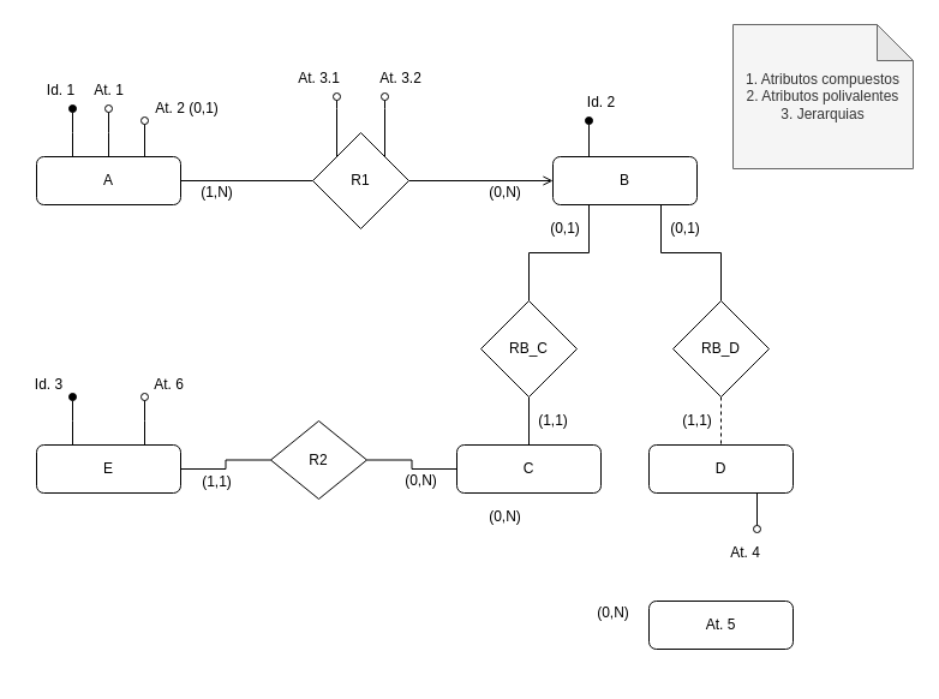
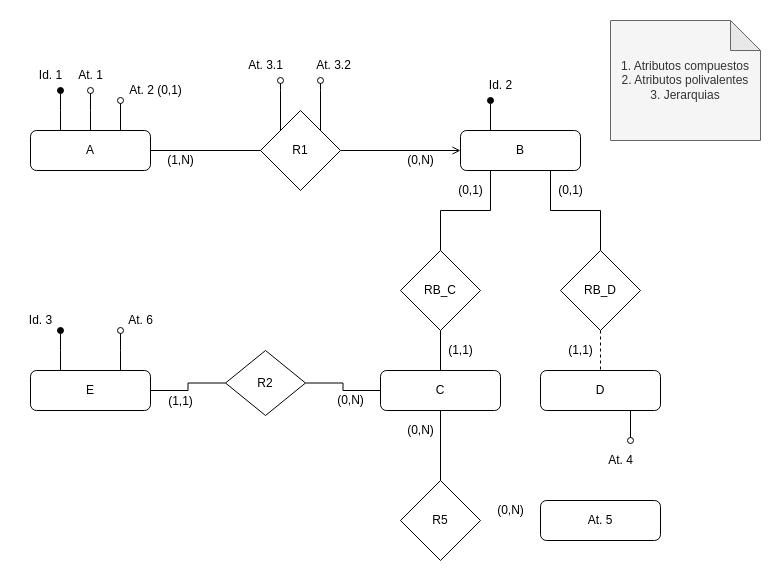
  <mxCell id="0" />
  <mxCell id="1" parent="0" />
  <mxCell id="2" style="edgeStyle=orthogonalEdgeStyle;rounded=0;orthogonalLoop=1;jettySize=auto;html=1;exitX=0.25;exitY=0;exitDx=0;exitDy=0;endArrow=oval;endFill=1;" edge="1" parent="1" source="6"><mxGeometry relative="1" as="geometry"><mxPoint x="60" y="90" as="targetPoint" /></mxGeometry></mxCell>
  <mxCell id="3" style="edgeStyle=orthogonalEdgeStyle;rounded=0;orthogonalLoop=1;jettySize=auto;html=1;exitX=0.5;exitY=0;exitDx=0;exitDy=0;endArrow=oval;endFill=0;" edge="1" parent="1" source="6"><mxGeometry relative="1" as="geometry"><mxPoint x="90" y="90" as="targetPoint" /></mxGeometry></mxCell>
  <mxCell id="4" style="edgeStyle=orthogonalEdgeStyle;rounded=0;orthogonalLoop=1;jettySize=auto;html=1;exitX=0.75;exitY=0;exitDx=0;exitDy=0;endArrow=oval;endFill=0;" edge="1" parent="1" source="6"><mxGeometry relative="1" as="geometry"><mxPoint x="120" y="100" as="targetPoint" /></mxGeometry></mxCell>
  <mxCell id="5" style="edgeStyle=orthogonalEdgeStyle;rounded=0;orthogonalLoop=1;jettySize=auto;html=1;exitX=1;exitY=0.5;exitDx=0;exitDy=0;entryX=0;entryY=0.5;entryDx=0;entryDy=0;endArrow=none;endFill=0;" edge="1" parent="1" source="6" target="13"><mxGeometry relative="1" as="geometry" /></mxCell>
  <mxCell id="6" value="A" style="rounded=1;whiteSpace=wrap;html=1;" vertex="1" parent="1"><mxGeometry x="30" y="130" width="120" height="40" as="geometry" /></mxCell>
  <mxCell id="7" value="Id. 1" style="text;html=1;align=center;verticalAlign=middle;resizable=0;points=[];autosize=1;strokeColor=none;fillColor=none;" vertex="1" parent="1"><mxGeometry x="30" y="65" width="40" height="20" as="geometry" /></mxCell>
  <mxCell id="8" value="At. 1" style="text;html=1;align=center;verticalAlign=middle;resizable=0;points=[];autosize=1;strokeColor=none;fillColor=none;" vertex="1" parent="1"><mxGeometry x="70" y="65" width="40" height="20" as="geometry" /></mxCell>
  <mxCell id="9" value="At. 2 (0,1)" style="text;html=1;align=center;verticalAlign=middle;resizable=0;points=[];autosize=1;strokeColor=none;fillColor=none;" vertex="1" parent="1"><mxGeometry x="120" y="80" width="70" height="20" as="geometry" /></mxCell>
  <mxCell id="10" style="edgeStyle=orthogonalEdgeStyle;rounded=0;orthogonalLoop=1;jettySize=auto;html=1;exitX=0;exitY=0;exitDx=0;exitDy=0;endArrow=oval;endFill=0;" edge="1" parent="1" source="13"><mxGeometry relative="1" as="geometry"><mxPoint x="280" y="80" as="targetPoint" /></mxGeometry></mxCell>
  <mxCell id="11" style="edgeStyle=orthogonalEdgeStyle;rounded=0;orthogonalLoop=1;jettySize=auto;html=1;exitX=1;exitY=0;exitDx=0;exitDy=0;endArrow=oval;endFill=0;" edge="1" parent="1" source="13"><mxGeometry relative="1" as="geometry"><mxPoint x="320" y="80" as="targetPoint" /></mxGeometry></mxCell>
  <mxCell id="12" style="edgeStyle=orthogonalEdgeStyle;rounded=0;orthogonalLoop=1;jettySize=auto;html=1;exitX=1;exitY=0.5;exitDx=0;exitDy=0;entryX=0;entryY=0.5;entryDx=0;entryDy=0;endArrow=open;endFill=0;" edge="1" parent="1" source="13" target="19"><mxGeometry relative="1" as="geometry" /></mxCell>
  <mxCell id="13" value="R1" style="rhombus;whiteSpace=wrap;html=1;" vertex="1" parent="1"><mxGeometry x="260" y="110" width="80" height="80" as="geometry" /></mxCell>
  <mxCell id="14" value="At. 3.1" style="text;html=1;align=center;verticalAlign=middle;resizable=0;points=[];autosize=1;strokeColor=none;fillColor=none;" vertex="1" parent="1"><mxGeometry x="240" y="55" width="50" height="20" as="geometry" /></mxCell>
  <mxCell id="15" value="At. 3.2" style="text;html=1;align=center;verticalAlign=middle;resizable=0;points=[];autosize=1;strokeColor=none;fillColor=none;" vertex="1" parent="1"><mxGeometry x="308" y="55" width="50" height="20" as="geometry" /></mxCell>
  <mxCell id="16" style="edgeStyle=orthogonalEdgeStyle;rounded=0;orthogonalLoop=1;jettySize=auto;html=1;exitX=0.25;exitY=0;exitDx=0;exitDy=0;endArrow=oval;endFill=1;" edge="1" parent="1" source="19"><mxGeometry relative="1" as="geometry"><mxPoint x="490" y="100" as="targetPoint" /></mxGeometry></mxCell>
  <mxCell id="17" style="edgeStyle=orthogonalEdgeStyle;rounded=0;orthogonalLoop=1;jettySize=auto;html=1;exitX=0.25;exitY=1;exitDx=0;exitDy=0;entryX=0.5;entryY=0;entryDx=0;entryDy=0;endArrow=none;endFill=0;" edge="1" parent="1" source="19" target="28"><mxGeometry relative="1" as="geometry" /></mxCell>
  <mxCell id="18" style="edgeStyle=orthogonalEdgeStyle;rounded=0;orthogonalLoop=1;jettySize=auto;html=1;exitX=0.75;exitY=1;exitDx=0;exitDy=0;entryX=0.5;entryY=0;entryDx=0;entryDy=0;endArrow=none;endFill=0;" edge="1" parent="1" source="19" target="30"><mxGeometry relative="1" as="geometry" /></mxCell>
  <mxCell id="19" value="B" style="rounded=1;whiteSpace=wrap;html=1;" vertex="1" parent="1"><mxGeometry x="460" y="130" width="120" height="40" as="geometry" /></mxCell>
  <mxCell id="20" value="(1,N)" style="text;html=1;align=center;verticalAlign=middle;resizable=0;points=[];autosize=1;strokeColor=none;fillColor=none;" vertex="1" parent="1"><mxGeometry x="160" y="150" width="40" height="20" as="geometry" /></mxCell>
  <mxCell id="21" value="(0,N)" style="text;html=1;align=center;verticalAlign=middle;resizable=0;points=[];autosize=1;strokeColor=none;fillColor=none;" vertex="1" parent="1"><mxGeometry x="400" y="150" width="40" height="20" as="geometry" /></mxCell>
  <mxCell id="22" value="Id. 2" style="text;html=1;align=center;verticalAlign=middle;resizable=0;points=[];autosize=1;strokeColor=none;fillColor=none;" vertex="1" parent="1"><mxGeometry x="480" y="75" width="40" height="20" as="geometry" /></mxCell>
+ <mxCell id="23" style="edgeStyle=orthogonalEdgeStyle;rounded=0;orthogonalLoop=1;jettySize=auto;html=1;exitX=0.5;exitY=1;exitDx=0;exitDy=0;entryX=0.5;entryY=0;entryDx=0;entryDy=0;endArrow=none;endFill=0;" edge="1" parent="1" source="24" target="32"><mxGeometry relative="1" as="geometry" /></mxCell>
  <mxCell id="24" value="C" style="rounded=1;whiteSpace=wrap;html=1;" vertex="1" parent="1"><mxGeometry x="380" y="370" width="120" height="40" as="geometry" /></mxCell>
  <mxCell id="25" style="edgeStyle=orthogonalEdgeStyle;rounded=0;orthogonalLoop=1;jettySize=auto;html=1;exitX=0.75;exitY=1;exitDx=0;exitDy=0;endArrow=oval;endFill=0;" edge="1" parent="1" source="26"><mxGeometry relative="1" as="geometry"><mxPoint x="630" y="440" as="targetPoint" /></mxGeometry></mxCell>
  <mxCell id="26" value="D" style="rounded=1;whiteSpace=wrap;html=1;" vertex="1" parent="1"><mxGeometry x="540" y="370" width="120" height="40" as="geometry" /></mxCell>
  <mxCell id="27" style="edgeStyle=orthogonalEdgeStyle;rounded=0;orthogonalLoop=1;jettySize=auto;html=1;exitX=0.5;exitY=1;exitDx=0;exitDy=0;entryX=0.5;entryY=0;entryDx=0;entryDy=0;endArrow=none;endFill=0;" edge="1" parent="1" source="28" target="24"><mxGeometry relative="1" as="geometry" /></mxCell>
  <mxCell id="28" value="RB_C" style="rhombus;whiteSpace=wrap;html=1;" vertex="1" parent="1"><mxGeometry x="400" y="250" width="80" height="80" as="geometry" /></mxCell>
  <mxCell id="29" style="edgeStyle=orthogonalEdgeStyle;rounded=0;orthogonalLoop=1;jettySize=auto;html=1;exitX=0.5;exitY=1;exitDx=0;exitDy=0;entryX=0.5;entryY=0;entryDx=0;entryDy=0;endArrow=none;endFill=0;dashed=1;" edge="1" parent="1" source="30" target="26"><mxGeometry relative="1" as="geometry" /></mxCell>
  <mxCell id="30" value="RB_D" style="rhombus;whiteSpace=wrap;html=1;" vertex="1" parent="1"><mxGeometry x="560" y="250" width="80" height="80" as="geometry" /></mxCell>
  <mxCell id="31" value="At. 4" style="text;html=1;align=center;verticalAlign=middle;resizable=0;points=[];autosize=1;strokeColor=none;fillColor=none;" vertex="1" parent="1"><mxGeometry x="600" y="450" width="40" height="20" as="geometry" /></mxCell>
+ <mxCell id="32" value="R5" style="rhombus;whiteSpace=wrap;html=1;" vertex="1" parent="1"><mxGeometry x="400" y="480" width="80" height="80" as="geometry" /></mxCell>
  <mxCell id="33" value="At. 5" style="rounded=1;whiteSpace=wrap;html=1;" vertex="1" parent="1"><mxGeometry x="540" y="500" width="120" height="40" as="geometry" /></mxCell>
  <mxCell id="34" value="(0,N)" style="text;html=1;align=center;verticalAlign=middle;resizable=0;points=[];autosize=1;strokeColor=none;fillColor=none;" vertex="1" parent="1"><mxGeometry x="400" y="420" width="40" height="20" as="geometry" /></mxCell>
  <mxCell id="35" value="(0,N)" style="text;html=1;align=center;verticalAlign=middle;resizable=0;points=[];autosize=1;strokeColor=none;fillColor=none;" vertex="1" parent="1"><mxGeometry x="490" y="500" width="40" height="20" as="geometry" /></mxCell>
  <mxCell id="36" style="edgeStyle=orthogonalEdgeStyle;rounded=0;orthogonalLoop=1;jettySize=auto;html=1;exitX=1;exitY=0.5;exitDx=0;exitDy=0;entryX=0;entryY=0.5;entryDx=0;entryDy=0;endArrow=none;endFill=0;" edge="1" parent="1" source="37" target="24"><mxGeometry relative="1" as="geometry" /></mxCell>
  <mxCell id="37" value="R2" style="rhombus;whiteSpace=wrap;html=1;" vertex="1" parent="1"><mxGeometry x="225" y="350" width="80" height="65" as="geometry" /></mxCell>
  <mxCell id="38" value="(0,N)" style="text;html=1;align=center;verticalAlign=middle;resizable=0;points=[];autosize=1;strokeColor=none;fillColor=none;" vertex="1" parent="1"><mxGeometry x="330" y="390" width="40" height="20" as="geometry" /></mxCell>
  <mxCell id="39" style="edgeStyle=orthogonalEdgeStyle;rounded=0;orthogonalLoop=1;jettySize=auto;html=1;exitX=1;exitY=0.5;exitDx=0;exitDy=0;entryX=0;entryY=0.5;entryDx=0;entryDy=0;endArrow=none;endFill=0;" edge="1" parent="1" source="42" target="37"><mxGeometry relative="1" as="geometry" /></mxCell>
  <mxCell id="40" style="edgeStyle=orthogonalEdgeStyle;rounded=0;orthogonalLoop=1;jettySize=auto;html=1;exitX=0.25;exitY=0;exitDx=0;exitDy=0;endArrow=oval;endFill=1;" edge="1" parent="1" source="42"><mxGeometry relative="1" as="geometry"><mxPoint x="60" y="330" as="targetPoint" /></mxGeometry></mxCell>
  <mxCell id="41" style="edgeStyle=orthogonalEdgeStyle;rounded=0;orthogonalLoop=1;jettySize=auto;html=1;exitX=0.75;exitY=0;exitDx=0;exitDy=0;endArrow=oval;endFill=0;" edge="1" parent="1" source="42"><mxGeometry relative="1" as="geometry"><mxPoint x="120" y="330" as="targetPoint" /></mxGeometry></mxCell>
  <mxCell id="42" value="E" style="rounded=1;whiteSpace=wrap;html=1;" vertex="1" parent="1"><mxGeometry x="30" y="370" width="120" height="40" as="geometry" /></mxCell>
  <mxCell id="43" value="(1,1)" style="text;html=1;align=center;verticalAlign=middle;resizable=0;points=[];autosize=1;strokeColor=none;fillColor=none;" vertex="1" parent="1"><mxGeometry x="160" y="391" width="40" height="20" as="geometry" /></mxCell>
  <mxCell id="44" value="Id. 3" style="text;html=1;align=center;verticalAlign=middle;resizable=0;points=[];autosize=1;strokeColor=none;fillColor=none;" vertex="1" parent="1"><mxGeometry x="20" y="310" width="40" height="20" as="geometry" /></mxCell>
  <mxCell id="45" value="At. 6" style="text;html=1;align=center;verticalAlign=middle;resizable=0;points=[];autosize=1;strokeColor=none;fillColor=none;" vertex="1" parent="1"><mxGeometry x="120" y="310" width="40" height="20" as="geometry" /></mxCell>
  <mxCell id="46" value="1. Atributos compuestos&lt;br&gt;2. Atributos polivalentes&lt;br&gt;3. Jerarquias" style="shape=note;whiteSpace=wrap;html=1;backgroundOutline=1;darkOpacity=0.05;align=center;verticalAlign=middle;fillColor=#f5f5f5;strokeColor=#666666;fontColor=#333333;" vertex="1" parent="1"><mxGeometry x="610" y="20" width="150" height="120" as="geometry" /></mxCell>
  <mxCell id="47" value="(0,1)" style="text;html=1;align=center;verticalAlign=middle;resizable=0;points=[];autosize=1;strokeColor=none;fillColor=none;" vertex="1" parent="1"><mxGeometry x="450" y="180" width="40" height="20" as="geometry" /></mxCell>
  <mxCell id="48" value="(0,1)" style="text;html=1;align=center;verticalAlign=middle;resizable=0;points=[];autosize=1;strokeColor=none;fillColor=none;" vertex="1" parent="1"><mxGeometry x="550" y="180" width="40" height="20" as="geometry" /></mxCell>
  <mxCell id="49" value="(1,1)" style="text;html=1;align=center;verticalAlign=middle;resizable=0;points=[];autosize=1;strokeColor=none;fillColor=none;" vertex="1" parent="1"><mxGeometry x="440" y="340" width="40" height="20" as="geometry" /></mxCell>
  <mxCell id="50" value="(1,1)" style="text;html=1;align=center;verticalAlign=middle;resizable=0;points=[];autosize=1;strokeColor=none;fillColor=none;" vertex="1" parent="1"><mxGeometry x="560" y="340" width="40" height="20" as="geometry" /></mxCell>
